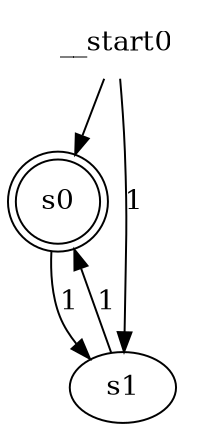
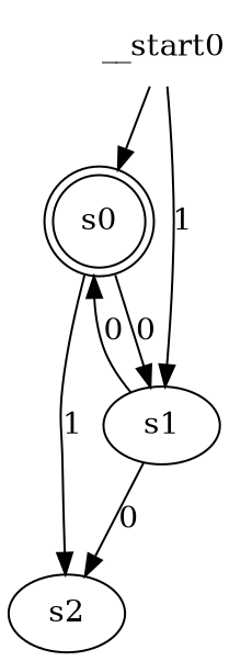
  digraph {
    n1 [label=s0 shape=doublecircle]
    n2 [label=s1]
+   n3 [label=s2]
    __start0 [shape=none]
-   n1 -> n2 [label=1]
-   n2 -> n1 [label=1]
+   n1 -> n2 [label=0]
+   n1 -> n3 [label=1]
+   n2 -> n1 [label=0]
+   n2 -> n3 [label=0]
    __start0 -> n1
    __start0 -> n2 [label=1]
  }
